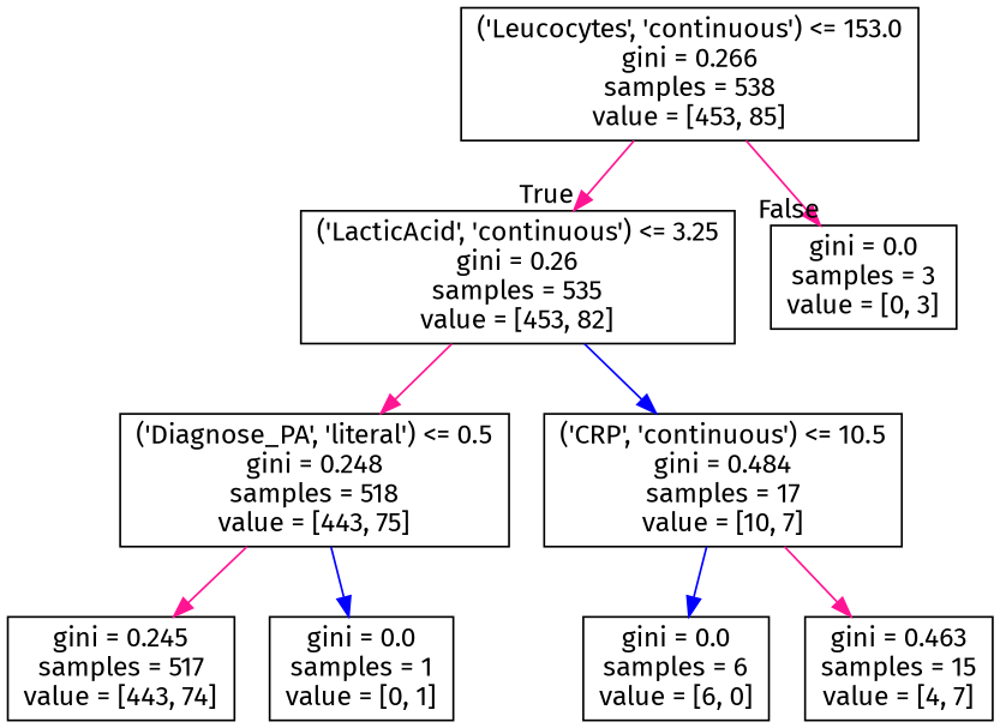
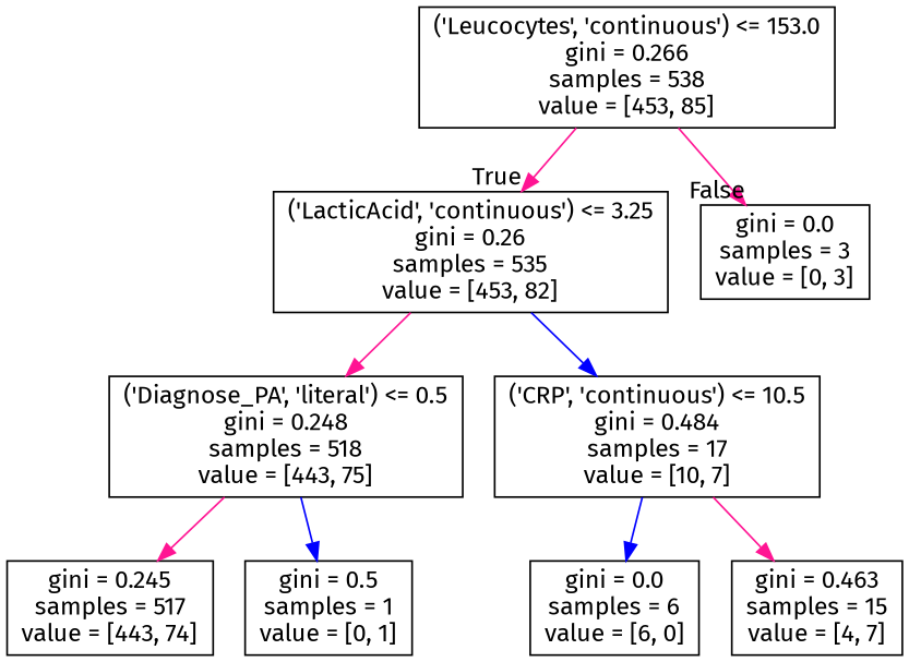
  digraph {
    fontname="Fira Sans"
    node [fontname="Fira Sans" shape=box]
    edge [color=deeppink fontname="Fira Sans"]
    n1 [label="('Leucocytes', 'continuous') <= 153.0\ngini = 0.266\nsamples = 538\nvalue = [453, 85]"]
    n2 [label="('LacticAcid', 'continuous') <= 3.25\ngini = 0.26\nsamples = 535\nvalue = [453, 82]"]
    n3 [label="gini = 0.0\nsamples = 3\nvalue = [0, 3]"]
    n4 [label="('Diagnose_PA', 'literal') <= 0.5\ngini = 0.248\nsamples = 518\nvalue = [443, 75]"]
    n5 [label="('CRP', 'continuous') <= 10.5\ngini = 0.484\nsamples = 17\nvalue = [10, 7]"]
    n6 [label="gini = 0.245\nsamples = 517\nvalue = [443, 74]"]
-   n7 [label="gini = 0.0\nsamples = 1\nvalue = [0, 1]"]
+   n7 [label="gini = 0.5\nsamples = 1\nvalue = [0, 1]"]
    n8 [label="gini = 0.0\nsamples = 6\nvalue = [6, 0]"]
    n9 [label="gini = 0.463\nsamples = 15\nvalue = [4, 7]"]
    n1 -> n2 [headlabel=True labelangle=45 labeldistance=2.5]
    n1 -> n3 [headlabel=False labelangle=-45 labeldistance=2.5]
    n2 -> n4
    n2 -> n5 [color=blue]
    n4 -> n6
    n4 -> n7 [color=blue]
    n5 -> n8 [color=blue]
    n5 -> n9
  }
